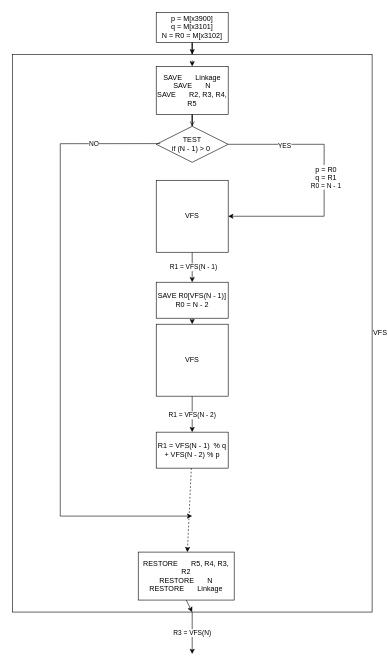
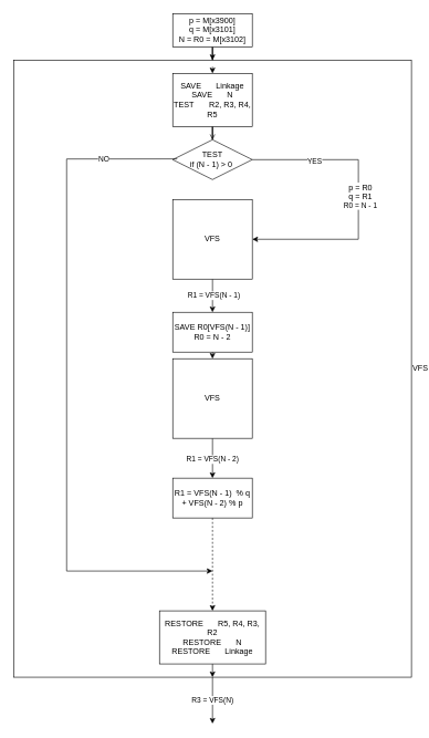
  <mxCell id="0" />
  <mxCell id="1" parent="0" />
  <mxCell id="2" value="R3 = VFS(N)" style="edgeStyle=none;rounded=0;orthogonalLoop=1;jettySize=auto;html=1;" parent="1" source="3" edge="1"><mxGeometry relative="1" as="geometry"><mxPoint x="320" y="1090" as="targetPoint" /></mxGeometry></mxCell>
  <mxCell id="3" value="VFS" style="rounded=0;whiteSpace=wrap;html=1;fillColor=none;labelPosition=right;verticalLabelPosition=middle;align=left;verticalAlign=middle;" parent="1" vertex="1"><mxGeometry x="20" y="90" width="600" height="930" as="geometry" /></mxCell>
  <mxCell id="4" value="" style="edgeStyle=orthogonalEdgeStyle;rounded=0;orthogonalLoop=1;jettySize=auto;html=1;" parent="1" source="5" target="3" edge="1"><mxGeometry relative="1" as="geometry" /></mxCell>
  <mxCell id="5" value="p = M[x3900]&lt;br&gt;q = M[x3101]&lt;br&gt;N = R0 = M[x3102]" style="rounded=0;whiteSpace=wrap;html=1;" parent="1" vertex="1"><mxGeometry x="260" width="120" height="50" as="geometry" y="20" /></mxCell>
  <mxCell id="6" value="" style="edgeStyle=orthogonalEdgeStyle;rounded=0;orthogonalLoop=1;jettySize=auto;html=1;endArrow=open;" parent="1" source="7" target="12" edge="1"><mxGeometry relative="1" as="geometry" /></mxCell>
- <mxCell id="7" value="SAVE&lt;span style=&quot;white-space: pre;&quot;&gt;&#09;&lt;/span&gt;Linkage&lt;br&gt;SAVE&lt;span style=&quot;white-space: pre;&quot;&gt;&#09;&lt;/span&gt;N&lt;br&gt;SAVE&lt;span style=&quot;white-space: pre;&quot;&gt;&#09;&lt;/span&gt;R2, R3, R4, R5" style="rounded=0;whiteSpace=wrap;html=1;fillColor=default;" parent="1" vertex="1"><mxGeometry x="260" y="110" width="120" height="80" as="geometry" /></mxCell>
+ <mxCell id="7" value="SAVE&lt;span style=&quot;white-space: pre;&quot;&gt;&#09;&lt;/span&gt;Linkage&lt;br&gt;SAVE&lt;span style=&quot;white-space: pre;&quot;&gt;&#09;&lt;/span&gt;N&lt;br&gt;TEST&lt;span style=&quot;white-space: pre;&quot;&gt;&#09;&lt;/span&gt;R2, R3, R4, R5" style="rounded=0;whiteSpace=wrap;html=1;fillColor=default;" parent="1" vertex="1"><mxGeometry x="260" y="110" width="120" height="80" as="geometry" /></mxCell>
  <mxCell id="8" value="" style="endArrow=classic;html=1;rounded=0;entryX=0.5;entryY=0;entryDx=0;entryDy=0;" parent="1" target="7" edge="1"><mxGeometry width="50" height="50" relative="1" as="geometry"><mxPoint x="320" y="100" as="sourcePoint" /><mxPoint x="398.49" y="370" as="targetPoint" /></mxGeometry></mxCell>
  <mxCell id="9" style="edgeStyle=none;rounded=0;orthogonalLoop=1;jettySize=auto;html=1;exitX=1;exitY=0.5;exitDx=0;exitDy=0;entryX=1;entryY=0.5;entryDx=0;entryDy=0;" parent="1" source="12" target="15" edge="1"><mxGeometry relative="1" as="geometry"><Array as="points"><mxPoint x="540" y="240" /><mxPoint x="540" y="360" /></Array></mxGeometry></mxCell>
  <mxCell id="10" value="&lt;span style=&quot;font-size: 12px;&quot;&gt;p = R0&lt;/span&gt;&lt;br style=&quot;font-size: 12px;&quot;&gt;&lt;span style=&quot;font-size: 12px;&quot;&gt;q = R1&lt;/span&gt;&lt;br&gt;R0 = N - 1" style="edgeLabel;html=1;align=center;verticalAlign=middle;resizable=0;points=[];" parent="9" vertex="1" connectable="0"><mxGeometry x="-0.028" y="2" relative="1" as="geometry"><mxPoint as="offset" /></mxGeometry></mxCell>
  <mxCell id="11" value="YES" style="edgeLabel;html=1;align=center;verticalAlign=middle;resizable=0;points=[];" parent="9" vertex="1" connectable="0"><mxGeometry x="-0.576" y="-2" relative="1" as="geometry"><mxPoint as="offset" /></mxGeometry></mxCell>
  <mxCell id="12" value="TEST&lt;br&gt;if (N - 1) &amp;gt; 0&amp;nbsp;" style="rhombus;whiteSpace=wrap;html=1;fillColor=default;" parent="1" vertex="1"><mxGeometry x="260" y="210" width="120" height="60" as="geometry" /></mxCell>
  <mxCell id="13" value="" style="edgeStyle=none;rounded=0;orthogonalLoop=1;jettySize=auto;html=1;" parent="1" source="15" target="17" edge="1"><mxGeometry relative="1" as="geometry" /></mxCell>
  <mxCell id="14" value="R1 = VFS(N - 1)" style="edgeLabel;html=1;align=center;verticalAlign=middle;resizable=0;points=[];" parent="13" vertex="1" connectable="0"><mxGeometry x="-0.041" y="1" relative="1" as="geometry"><mxPoint as="offset" /></mxGeometry></mxCell>
  <mxCell id="15" value="VFS" style="rounded=0;whiteSpace=wrap;html=1;fillColor=default;" parent="1" vertex="1"><mxGeometry x="260" y="300" width="120" height="120" as="geometry" /></mxCell>
  <mxCell id="16" value="" style="edgeStyle=none;rounded=0;orthogonalLoop=1;jettySize=auto;html=1;" parent="1" source="17" target="20" edge="1"><mxGeometry relative="1" as="geometry" /></mxCell>
  <mxCell id="17" value="SAVE R0[VFS(N - 1)]&lt;br&gt;R0 = N - 2" style="rounded=0;whiteSpace=wrap;html=1;fillColor=default;" parent="1" vertex="1"><mxGeometry x="260" y="470" width="120" height="60" as="geometry" /></mxCell>
  <mxCell id="18" value="" style="edgeStyle=none;rounded=0;orthogonalLoop=1;jettySize=auto;html=1;" parent="1" source="20" target="24" edge="1"><mxGeometry relative="1" as="geometry" /></mxCell>
  <mxCell id="19" value="R1 = VFS(N - 2)" style="edgeLabel;html=1;align=center;verticalAlign=middle;resizable=0;points=[];" parent="18" vertex="1" connectable="0"><mxGeometry x="0.041" y="-1" relative="1" as="geometry"><mxPoint as="offset" /></mxGeometry></mxCell>
  <mxCell id="20" value="VFS" style="rounded=0;whiteSpace=wrap;html=1;fillColor=default;" parent="1" vertex="1"><mxGeometry x="260" y="540" width="120" height="120" as="geometry" /></mxCell>
  <mxCell id="21" style="edgeStyle=none;rounded=0;orthogonalLoop=1;jettySize=auto;html=1;exitX=0.5;exitY=1;exitDx=0;exitDy=0;" parent="1" source="22" edge="1"><mxGeometry relative="1" as="geometry"><mxPoint x="320" y="1020" as="targetPoint" /></mxGeometry></mxCell>
- <mxCell id="22" value="RESTORE&lt;span style=&quot;white-space: pre;&quot;&gt;&#09;&lt;/span&gt;R5, R4, R3, R2&lt;br&gt;RESTORE&lt;span style=&quot;white-space: pre;&quot;&gt;&#09;&lt;/span&gt;N&lt;br&gt;RESTORE&lt;span style=&quot;white-space: pre;&quot;&gt;&#09;&lt;/span&gt;Linkage" style="rounded=0;whiteSpace=wrap;html=1;fillColor=default;" parent="1" vertex="1"><mxGeometry x="230" y="920" width="160" height="80" as="geometry" /></mxCell>
+ <mxCell id="22" value="RESTORE&lt;span style=&quot;white-space: pre;&quot;&gt;&#09;&lt;/span&gt;R5, R4, R3, R2&lt;br&gt;RESTORE&lt;span style=&quot;white-space: pre;&quot;&gt;&#09;&lt;/span&gt;N&lt;br&gt;RESTORE&lt;span style=&quot;white-space: pre;&quot;&gt;&#09;&lt;/span&gt;Linkage" style="rounded=0;whiteSpace=wrap;html=1;fillColor=default;" parent="1" vertex="1"><mxGeometry x="240" y="920" width="160" height="80" as="geometry" /></mxCell>
  <mxCell id="23" style="edgeStyle=none;rounded=0;orthogonalLoop=1;jettySize=auto;html=1;dashed=1;" parent="1" source="24" target="22" edge="1"><mxGeometry relative="1" as="geometry" /></mxCell>
  <mxCell id="24" value="R1 = VFS(N - 1)&amp;nbsp; % q + VFS(N - 2) % p" style="rounded=0;whiteSpace=wrap;html=1;fillColor=default;" parent="1" vertex="1"><mxGeometry x="260" y="720" width="120" height="60" as="geometry" /></mxCell>
  <mxCell id="25" value="" style="edgeStyle=none;orthogonalLoop=1;jettySize=auto;html=1;rounded=0;exitX=0.056;exitY=0.481;exitDx=0;exitDy=0;exitPerimeter=0;" parent="1" source="12" edge="1"><mxGeometry width="80" relative="1" as="geometry"><mxPoint x="110" y="280" as="sourcePoint" /><mxPoint x="320" y="860" as="targetPoint" /><Array as="points"><mxPoint x="100" y="239" /><mxPoint x="100" y="860" /></Array></mxGeometry></mxCell>
  <mxCell id="26" value="NO" style="edgeLabel;html=1;align=center;verticalAlign=middle;resizable=0;points=[];" parent="25" vertex="1" connectable="0"><mxGeometry x="-0.779" y="1" relative="1" as="geometry"><mxPoint as="offset" /></mxGeometry></mxCell>
